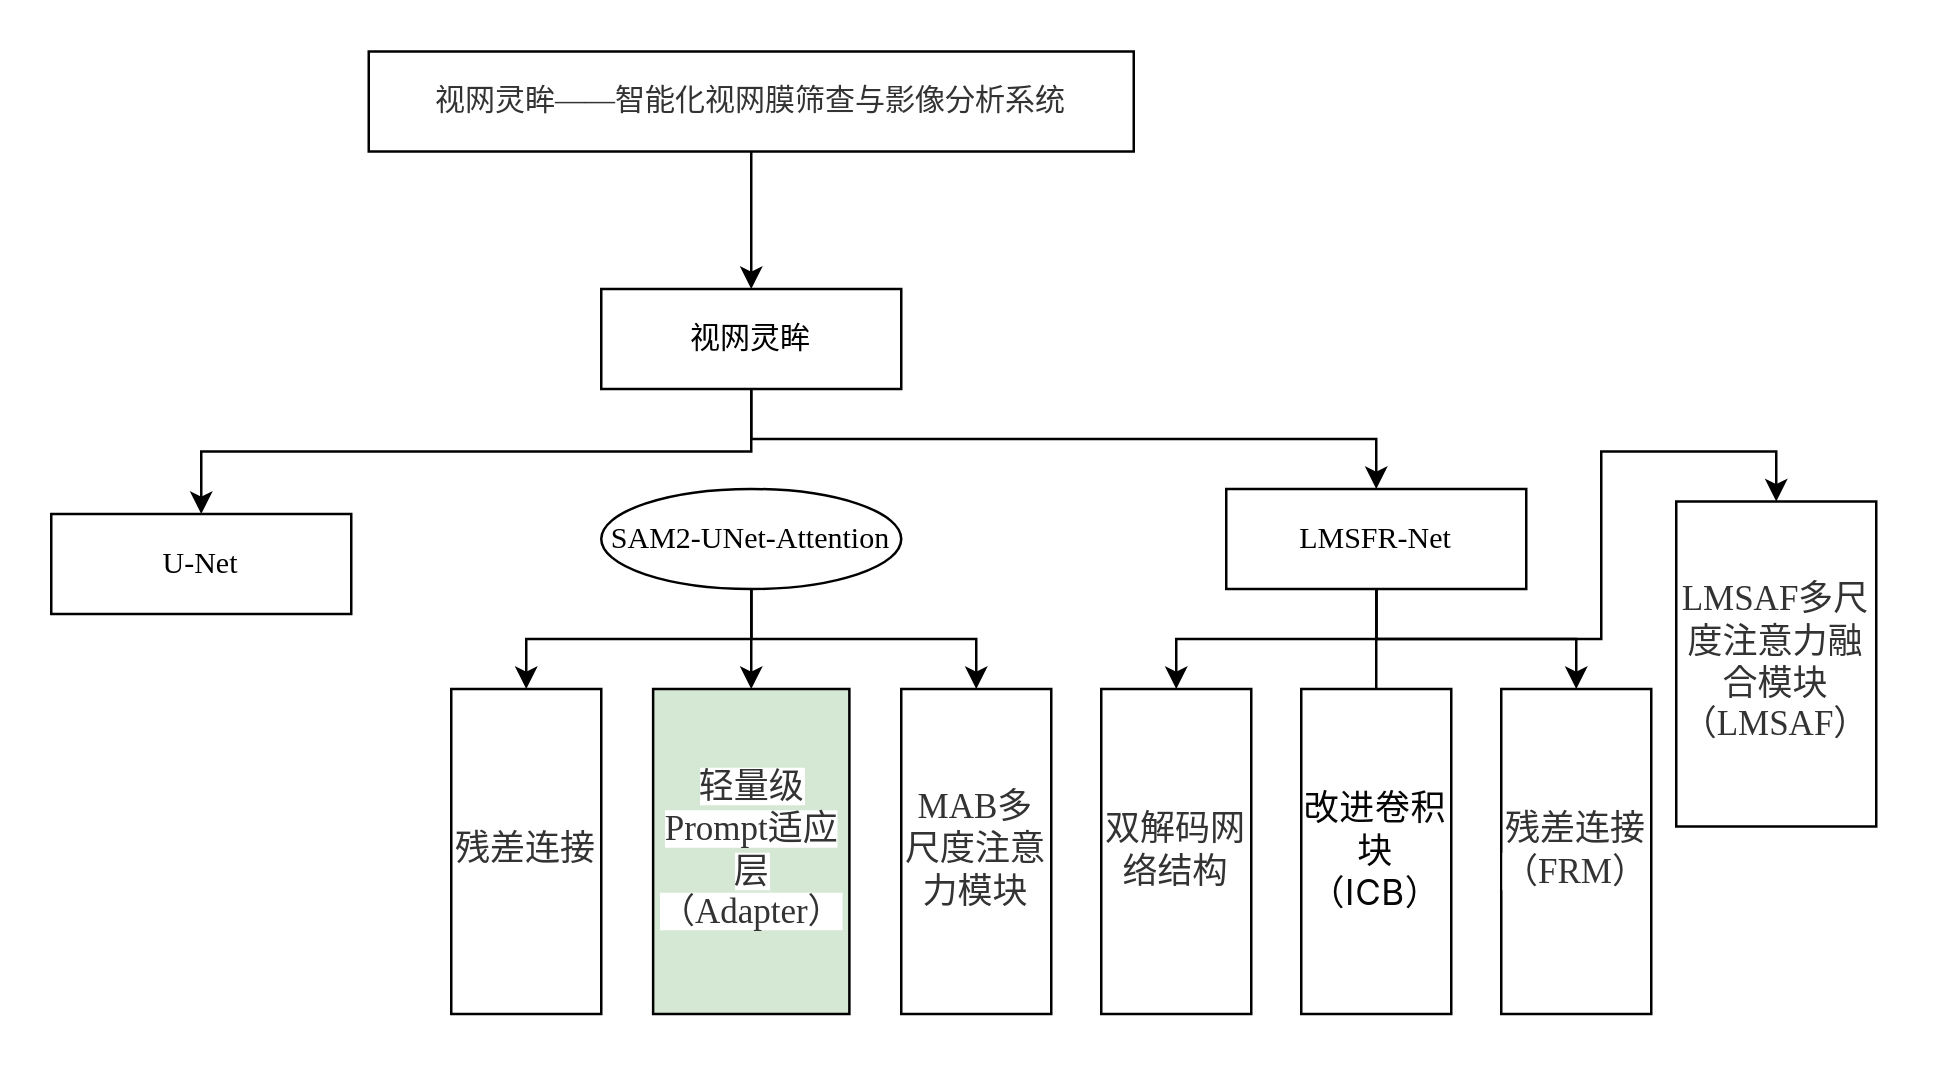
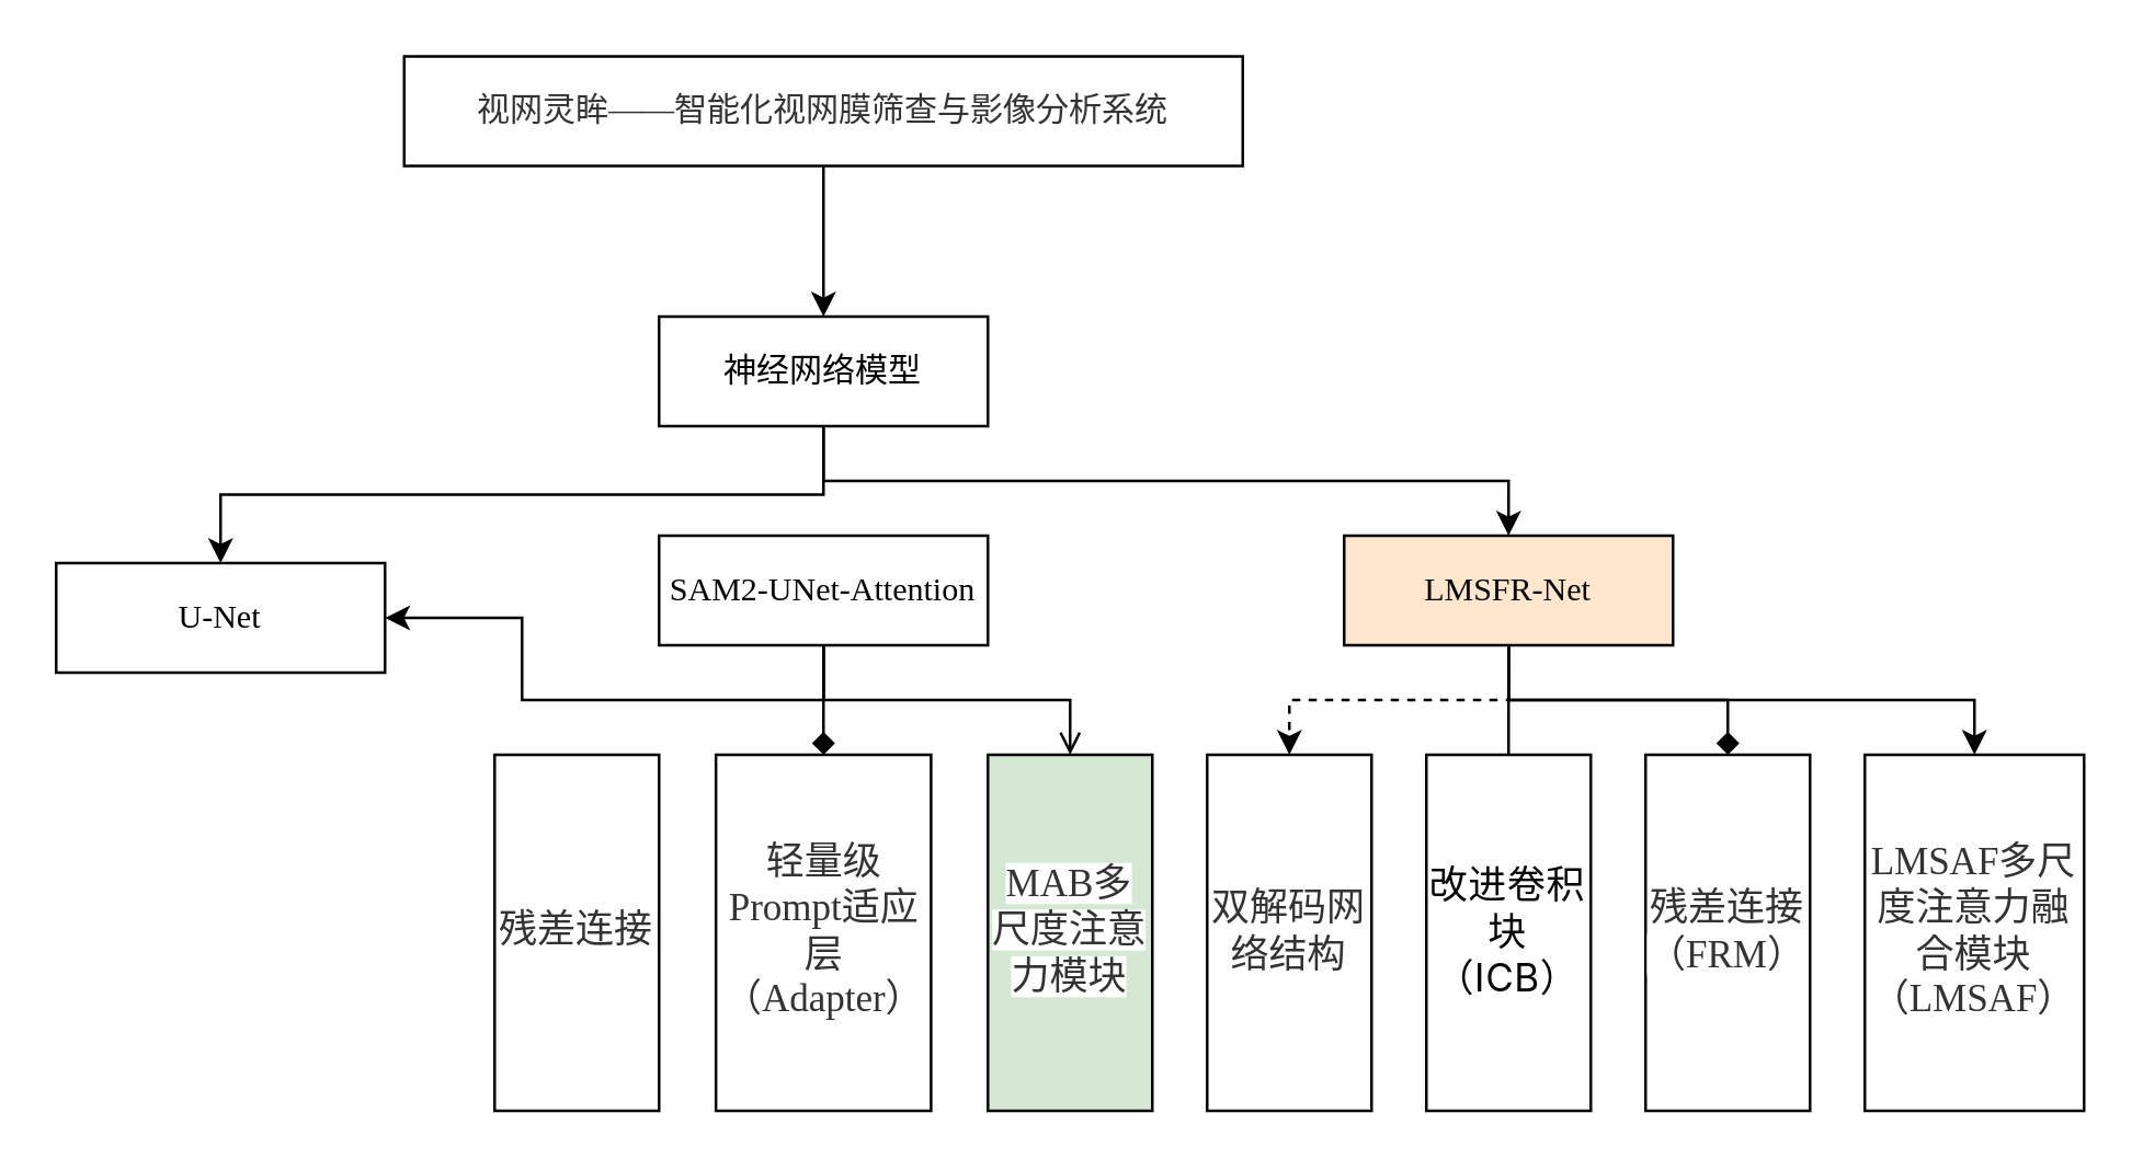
  <mxCell id="0" />
  <mxCell id="1" parent="0" />
  <mxCell id="2" style="edgeStyle=orthogonalEdgeStyle;rounded=0;orthogonalLoop=1;jettySize=auto;html=1;exitX=0.5;exitY=1;exitDx=0;exitDy=0;entryX=0.5;entryY=0;entryDx=0;entryDy=0;" parent="1" source="3" target="6" edge="1"><mxGeometry relative="1" as="geometry" /></mxCell>
  <mxCell id="3" value="&lt;p class=&quot;MsoNormal&quot;&gt;&lt;span style=&quot;font-family: 宋体; color: rgb(51, 51, 51);&quot;&gt;&lt;font&gt;&lt;font style=&quot;&quot; face=&quot;宋体&quot;&gt;视网灵眸&lt;/font&gt;&lt;font style=&quot;&quot; face=&quot;宋体&quot;&gt;——智能化视网膜筛查与影像分析系统&lt;/font&gt;&lt;/font&gt;&lt;/span&gt;&lt;/p&gt;" style="rounded=0;whiteSpace=wrap;html=1;labelBackgroundColor=none;" parent="1" vertex="1"><mxGeometry x="147" y="20" width="306" height="40" as="geometry" /></mxCell>
  <mxCell id="4" style="edgeStyle=orthogonalEdgeStyle;rounded=0;orthogonalLoop=1;jettySize=auto;html=1;exitX=0.5;exitY=1;exitDx=0;exitDy=0;" parent="1" source="6" target="7" edge="1"><mxGeometry relative="1" as="geometry" /></mxCell>
  <mxCell id="5" style="edgeStyle=orthogonalEdgeStyle;rounded=0;orthogonalLoop=1;jettySize=auto;html=1;exitX=0.5;exitY=1;exitDx=0;exitDy=0;" parent="1" source="6" target="16" edge="1"><mxGeometry relative="1" as="geometry" /></mxCell>
- <mxCell id="6" value="视网灵眸" style="rounded=0;whiteSpace=wrap;html=1;labelBackgroundColor=none;" parent="1" vertex="1"><mxGeometry x="240" y="115" width="120" height="40" as="geometry" /></mxCell>
+ <mxCell id="6" value="神经网络模型" style="rounded=0;whiteSpace=wrap;html=1;labelBackgroundColor=none;" parent="1" vertex="1"><mxGeometry x="240" y="115" width="120" height="40" as="geometry" /></mxCell>
  <mxCell id="7" value="U-Net" style="rounded=0;whiteSpace=wrap;html=1;fontFamily=Times New Roman;labelBackgroundColor=none;" parent="1" vertex="1"><mxGeometry x="20" y="205" width="120" height="40" as="geometry" /></mxCell>
- <mxCell id="8" style="edgeStyle=orthogonalEdgeStyle;rounded=0;orthogonalLoop=1;jettySize=auto;html=1;exitX=0.5;exitY=1;exitDx=0;exitDy=0;entryX=0.5;entryY=0;entryDx=0;entryDy=0;" parent="1" source="11" target="17" edge="1"><mxGeometry relative="1" as="geometry" /></mxCell>
- <mxCell id="9" style="edgeStyle=orthogonalEdgeStyle;rounded=0;orthogonalLoop=1;jettySize=auto;html=1;exitX=0.5;exitY=1;exitDx=0;exitDy=0;entryX=0.5;entryY=0;entryDx=0;entryDy=0;" parent="1" source="11" target="18" edge="1"><mxGeometry relative="1" as="geometry" /></mxCell>
- <mxCell id="10" style="edgeStyle=orthogonalEdgeStyle;rounded=0;orthogonalLoop=1;jettySize=auto;html=1;exitX=0.5;exitY=1;exitDx=0;exitDy=0;" parent="1" source="11" target="19" edge="1"><mxGeometry relative="1" as="geometry" /></mxCell>
- <mxCell id="11" value="&lt;p class=&quot;MsoNormal&quot;&gt;&lt;span style=&quot;mso-spacerun:'yes';font-family:宋体;mso-ascii-font-family:'Times New Roman';&lt;br/&gt;mso-hansi-font-family:'Times New Roman';mso-bidi-font-family:'Times New Roman';&quot; class=&quot;10&quot;&gt;&lt;font face=&quot;Times New Roman&quot;&gt;SAM2-UNet-Attention&lt;/font&gt;&lt;/span&gt;&lt;/p&gt;" style="ellipse;whiteSpace=wrap;html=1;fontFamily=Times New Roman;labelBackgroundColor=none;" parent="1" vertex="1"><mxGeometry x="240" y="195" width="120" height="40" as="geometry" /></mxCell>
- <mxCell id="12" style="edgeStyle=orthogonalEdgeStyle;rounded=0;orthogonalLoop=1;jettySize=auto;html=1;exitX=0.5;exitY=1;exitDx=0;exitDy=0;entryX=0.5;entryY=0;entryDx=0;entryDy=0;" parent="1" source="16" target="22" edge="1"><mxGeometry relative="1" as="geometry" /></mxCell>
+ <mxCell id="8" style="edgeStyle=orthogonalEdgeStyle;rounded=0;orthogonalLoop=1;jettySize=auto;html=1;exitX=0.5;exitY=1;exitDx=0;exitDy=0;" parent="1" source="11" target="7" edge="1"><mxGeometry relative="1" as="geometry" /></mxCell>
+ <mxCell id="9" style="edgeStyle=orthogonalEdgeStyle;rounded=0;orthogonalLoop=1;jettySize=auto;html=1;exitX=0.5;exitY=1;exitDx=0;exitDy=0;entryX=0.5;entryY=0;entryDx=0;entryDy=0;endArrow=diamond;" parent="1" source="11" target="18" edge="1"><mxGeometry relative="1" as="geometry" /></mxCell>
+ <mxCell id="10" style="edgeStyle=orthogonalEdgeStyle;rounded=0;orthogonalLoop=1;jettySize=auto;html=1;exitX=0.5;exitY=1;exitDx=0;exitDy=0;endArrow=open;" parent="1" source="11" target="19" edge="1"><mxGeometry relative="1" as="geometry" /></mxCell>
+ <mxCell id="11" value="&lt;p class=&quot;MsoNormal&quot;&gt;&lt;span style=&quot;mso-spacerun:'yes';font-family:宋体;mso-ascii-font-family:'Times New Roman';&lt;br/&gt;mso-hansi-font-family:'Times New Roman';mso-bidi-font-family:'Times New Roman';&quot; class=&quot;10&quot;&gt;&lt;font face=&quot;Times New Roman&quot;&gt;SAM2-UNet-Attention&lt;/font&gt;&lt;/span&gt;&lt;/p&gt;" style="rounded=0;whiteSpace=wrap;html=1;fontFamily=Times New Roman;labelBackgroundColor=none;" parent="1" vertex="1"><mxGeometry x="240" y="195" width="120" height="40" as="geometry" /></mxCell>
+ <mxCell id="12" style="edgeStyle=orthogonalEdgeStyle;rounded=0;orthogonalLoop=1;jettySize=auto;html=1;exitX=0.5;exitY=1;exitDx=0;exitDy=0;entryX=0.5;entryY=0;entryDx=0;entryDy=0;dashed=1;" parent="1" source="16" target="22" edge="1"><mxGeometry relative="1" as="geometry" /></mxCell>
  <mxCell id="13" style="edgeStyle=orthogonalEdgeStyle;rounded=0;orthogonalLoop=1;jettySize=auto;html=1;exitX=0.5;exitY=1;exitDx=0;exitDy=0;endArrow=none;" parent="1" source="16" target="23" edge="1"><mxGeometry relative="1" as="geometry" /></mxCell>
- <mxCell id="14" style="edgeStyle=orthogonalEdgeStyle;rounded=0;orthogonalLoop=1;jettySize=auto;html=1;exitX=0.5;exitY=1;exitDx=0;exitDy=0;entryX=0.5;entryY=0;entryDx=0;entryDy=0;" parent="1" source="16" target="20" edge="1"><mxGeometry relative="1" as="geometry" /></mxCell>
+ <mxCell id="14" style="edgeStyle=orthogonalEdgeStyle;rounded=0;orthogonalLoop=1;jettySize=auto;html=1;exitX=0.5;exitY=1;exitDx=0;exitDy=0;entryX=0.5;entryY=0;entryDx=0;entryDy=0;endArrow=diamond;" parent="1" source="16" target="20" edge="1"><mxGeometry relative="1" as="geometry" /></mxCell>
  <mxCell id="15" style="edgeStyle=orthogonalEdgeStyle;rounded=0;orthogonalLoop=1;jettySize=auto;html=1;exitX=0.5;exitY=1;exitDx=0;exitDy=0;entryX=0.5;entryY=0;entryDx=0;entryDy=0;" parent="1" source="16" target="21" edge="1"><mxGeometry relative="1" as="geometry" /></mxCell>
- <mxCell id="16" value="&lt;p class=&quot;MsoNormal&quot;&gt;&lt;font&gt;LM&lt;font style=&quot;&quot;&gt;S&lt;/font&gt;FR-Net&lt;/font&gt;&lt;/p&gt;" style="rounded=0;whiteSpace=wrap;html=1;fontFamily=Times New Roman;labelBackgroundColor=none;" parent="1" vertex="1"><mxGeometry x="490" y="195" width="120" height="40" as="geometry" /></mxCell>
+ <mxCell id="16" value="&lt;p class=&quot;MsoNormal&quot;&gt;&lt;font&gt;LM&lt;font style=&quot;&quot;&gt;S&lt;/font&gt;FR-Net&lt;/font&gt;&lt;/p&gt;" style="rounded=0;whiteSpace=wrap;html=1;fontFamily=Times New Roman;labelBackgroundColor=none;fillColor=#ffe6cc;" parent="1" vertex="1"><mxGeometry x="490" y="195" width="120" height="40" as="geometry" /></mxCell>
  <mxCell id="17" value="&lt;span style=&quot;color: rgb(51, 51, 51); font-family: 宋体; font-size: 14px; text-align: start; white-space-collapse: preserve; background-color: rgb(255, 255, 255);&quot;&gt;残差连接&lt;/span&gt;" style="rounded=0;whiteSpace=wrap;html=1;" parent="1" vertex="1"><mxGeometry x="180" y="275" width="60" height="130" as="geometry" /></mxCell>
- <mxCell id="18" value="&lt;span style=&quot;color: rgb(51, 51, 51); font-family: 宋体; font-size: 14px; text-align: start; white-space-collapse: preserve; background-color: rgb(255, 255, 255);&quot;&gt;轻量级Prompt适应层（Adapter）&lt;/span&gt;" style="rounded=0;whiteSpace=wrap;html=1;fillColor=#d5e8d4;" parent="1" vertex="1"><mxGeometry x="260.75" y="275" width="78.5" height="130" as="geometry" /></mxCell>
- <mxCell id="19" value="&lt;span style=&quot;color: rgb(51, 51, 51); font-family: 宋体; font-size: 14px; text-align: start; white-space-collapse: preserve; background-color: rgb(255, 255, 255);&quot;&gt;MAB多尺度注意力模块&lt;/span&gt;" style="rounded=0;whiteSpace=wrap;html=1;" parent="1" vertex="1"><mxGeometry x="360" y="275" width="60" height="130" as="geometry" /></mxCell>
+ <mxCell id="18" value="&lt;span style=&quot;color: rgb(51, 51, 51); font-family: 宋体; font-size: 14px; text-align: start; white-space-collapse: preserve; background-color: rgb(255, 255, 255);&quot;&gt;轻量级Prompt适应层（Adapter）&lt;/span&gt;" style="rounded=0;whiteSpace=wrap;html=1;" parent="1" vertex="1"><mxGeometry x="260.75" y="275" width="78.5" height="130" as="geometry" /></mxCell>
+ <mxCell id="19" value="&lt;span style=&quot;color: rgb(51, 51, 51); font-family: 宋体; font-size: 14px; text-align: start; white-space-collapse: preserve; background-color: rgb(255, 255, 255);&quot;&gt;MAB多尺度注意力模块&lt;/span&gt;" style="rounded=0;whiteSpace=wrap;html=1;fillColor=#d5e8d4;" parent="1" vertex="1"><mxGeometry x="360" y="275" width="60" height="130" as="geometry" /></mxCell>
  <mxCell id="20" value="&lt;span style=&quot;color: rgb(51, 51, 51); font-family: 宋体; font-size: 14px; text-align: start; white-space-collapse: preserve; background-color: rgb(255, 255, 255);&quot;&gt;残差连接（FRM）&lt;/span&gt;" style="rounded=0;whiteSpace=wrap;html=1;" parent="1" vertex="1"><mxGeometry x="600" y="275" width="60" height="130" as="geometry" /></mxCell>
- <mxCell id="21" value="&lt;span style=&quot;color: rgb(51, 51, 51); font-family: 宋体; font-size: 14px; text-align: start; white-space-collapse: preserve; background-color: rgb(255, 255, 255);&quot;&gt;LMSAF多尺度注意力融合模块（LMSAF）&lt;/span&gt;" style="rounded=0;whiteSpace=wrap;html=1;" parent="1" vertex="1"><mxGeometry x="670" y="200" width="80" height="130" as="geometry" /></mxCell>
+ <mxCell id="21" value="&lt;span style=&quot;color: rgb(51, 51, 51); font-family: 宋体; font-size: 14px; text-align: start; white-space-collapse: preserve; background-color: rgb(255, 255, 255);&quot;&gt;LMSAF多尺度注意力融合模块（LMSAF）&lt;/span&gt;" style="rounded=0;whiteSpace=wrap;html=1;" parent="1" vertex="1"><mxGeometry x="680" y="275" width="80" height="130" as="geometry" /></mxCell>
  <mxCell id="22" value="&lt;span style=&quot;color: rgb(51, 51, 51); font-family: 宋体; font-size: 14px; text-align: start; white-space-collapse: preserve; background-color: rgb(255, 255, 255);&quot;&gt;&lt;span style=&quot;font-size: 10.5pt; background-color: light-dark(rgb(255, 255, 255), rgb(18, 18, 18)); color: light-dark(rgb(51, 51, 51), rgb(193, 193, 193));&quot;&gt;双解码网络结构&lt;/span&gt;&lt;/span&gt;" style="rounded=0;whiteSpace=wrap;html=1;" parent="1" vertex="1"><mxGeometry x="440" y="275" width="60" height="130" as="geometry" /></mxCell>
  <mxCell id="23" value="&lt;span style=&quot;color: rgb(6, 6, 7); font-family: -apple-system, BlinkMacSystemFont, &amp;quot;Helvetica Neue&amp;quot;, Helvetica, &amp;quot;Segoe UI&amp;quot;, Arial, Roboto, &amp;quot;PingFang SC&amp;quot;, MIUI, &amp;quot;Hiragino Sans GB&amp;quot;, &amp;quot;Microsoft YaHei&amp;quot;, sans-serif; font-size: 14px; letter-spacing: 0.25px; text-align: start; white-space-collapse: preserve; background-color: rgb(255, 255, 255);&quot;&gt;改进卷积块（ICB）&lt;/span&gt;" style="rounded=0;whiteSpace=wrap;html=1;" parent="1" vertex="1"><mxGeometry x="520" y="275" width="60" height="130" as="geometry" /></mxCell>
